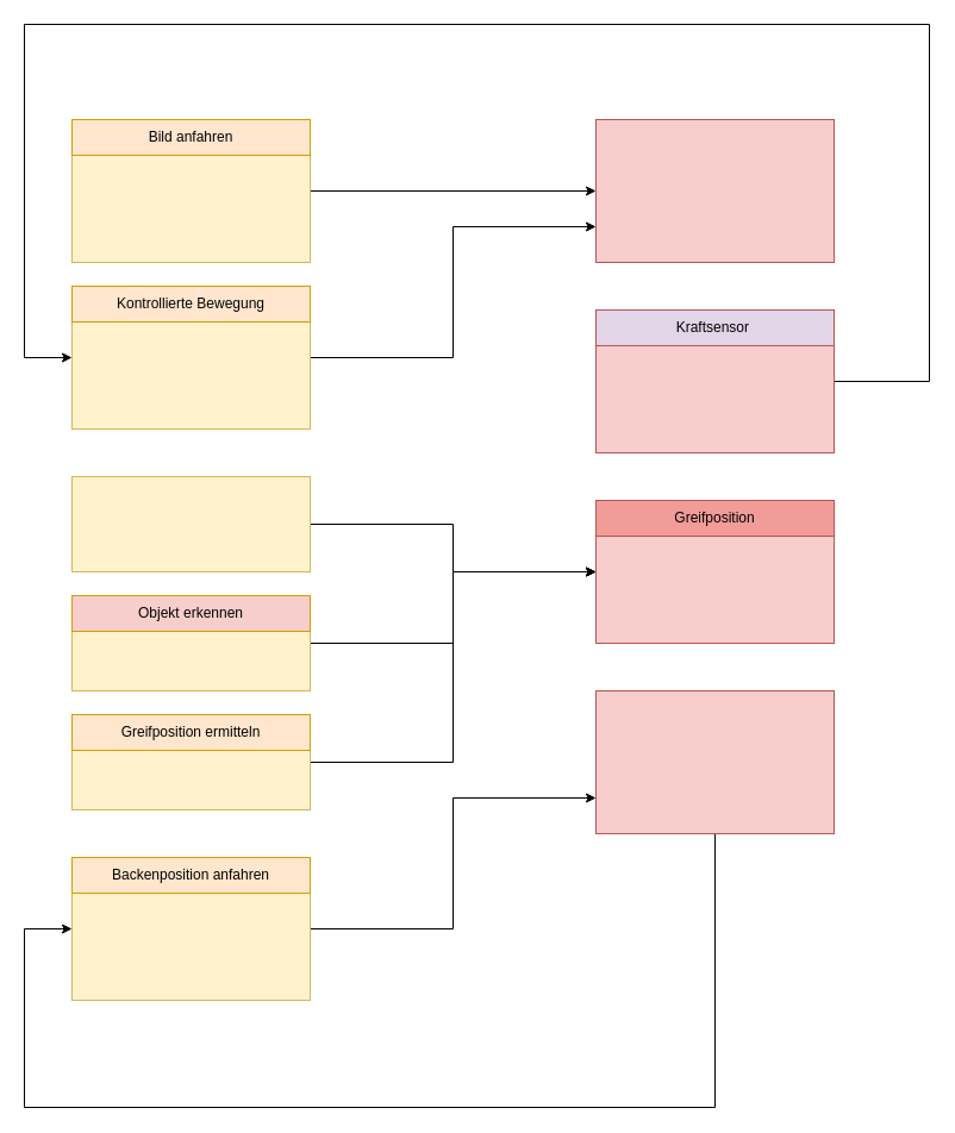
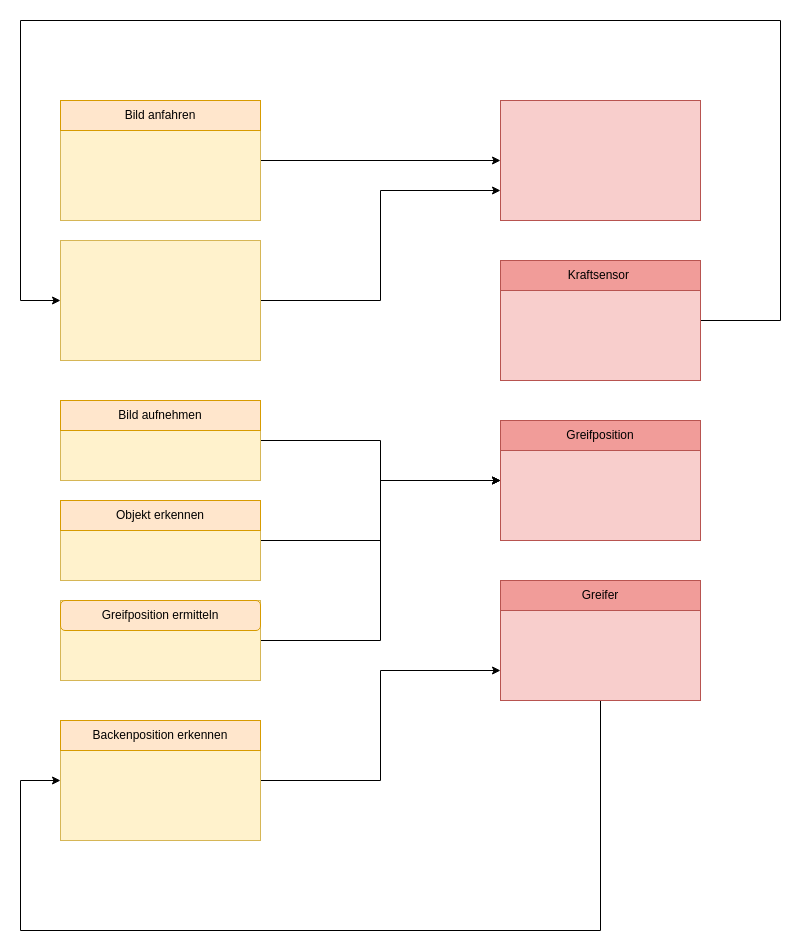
  <mxCell id="0" />
  <mxCell id="1" parent="0" />
  <mxCell id="2" style="edgeStyle=orthogonalEdgeStyle;rounded=0;orthogonalLoop=1;jettySize=auto;html=1;" edge="1" parent="1" source="3" target="20"><mxGeometry relative="1" as="geometry" /></mxCell>
  <mxCell id="3" value="" style="rounded=0;whiteSpace=wrap;html=1;fillColor=#fff2cc;strokeColor=#d6b656;" vertex="1" parent="1"><mxGeometry x="60" y="100" width="200" height="120" as="geometry" /></mxCell>
  <mxCell id="4" value="Bild anfahren" style="rounded=0;whiteSpace=wrap;html=1;fillColor=#ffe6cc;strokeColor=#d79b00;" vertex="1" parent="1"><mxGeometry x="60" y="100" width="200" height="30" as="geometry" /></mxCell>
  <mxCell id="5" style="edgeStyle=orthogonalEdgeStyle;rounded=0;orthogonalLoop=1;jettySize=auto;html=1;entryX=0;entryY=0.75;entryDx=0;entryDy=0;" edge="1" parent="1" source="6" target="20"><mxGeometry relative="1" as="geometry" /></mxCell>
  <mxCell id="6" value="" style="rounded=0;whiteSpace=wrap;html=1;fillColor=#fff2cc;strokeColor=#d6b656;" vertex="1" parent="1"><mxGeometry x="60" y="240" width="200" height="120" as="geometry" /></mxCell>
- <mxCell id="7" value="Kontrollierte Bewegung" style="rounded=0;whiteSpace=wrap;html=1;fillColor=#ffe6cc;strokeColor=#d79b00;" vertex="1" parent="1"><mxGeometry x="60" y="240" width="200" height="30" as="geometry" /></mxCell>
  <mxCell id="8" style="edgeStyle=orthogonalEdgeStyle;rounded=0;orthogonalLoop=1;jettySize=auto;html=1;entryX=0;entryY=0.5;entryDx=0;entryDy=0;" edge="1" parent="1" source="9" target="24"><mxGeometry relative="1" as="geometry" /></mxCell>
  <mxCell id="9" value="" style="rounded=0;whiteSpace=wrap;html=1;fillColor=#fff2cc;strokeColor=#d6b656;" vertex="1" parent="1"><mxGeometry x="60" y="400" width="200" height="80" as="geometry" /></mxCell>
+ <mxCell id="10" value="Bild aufnehmen" style="rounded=0;whiteSpace=wrap;html=1;fillColor=#ffe6cc;strokeColor=#d79b00;" vertex="1" parent="1"><mxGeometry x="60" y="400" width="200" height="30" as="geometry" /></mxCell>
  <mxCell id="11" style="edgeStyle=orthogonalEdgeStyle;rounded=0;orthogonalLoop=1;jettySize=auto;html=1;entryX=0;entryY=0.5;entryDx=0;entryDy=0;" edge="1" parent="1" source="12" target="24"><mxGeometry relative="1" as="geometry" /></mxCell>
  <mxCell id="12" value="" style="rounded=0;whiteSpace=wrap;html=1;fillColor=#fff2cc;strokeColor=#d6b656;" vertex="1" parent="1"><mxGeometry x="60" y="500" width="200" height="80" as="geometry" /></mxCell>
- <mxCell id="13" value="Objekt erkennen" style="rounded=0;whiteSpace=wrap;html=1;fillColor=#f8cecc;strokeColor=#d79b00;" vertex="1" parent="1"><mxGeometry x="60" y="500" width="200" height="30" as="geometry" /></mxCell>
+ <mxCell id="13" value="Objekt erkennen" style="rounded=0;whiteSpace=wrap;html=1;fillColor=#ffe6cc;strokeColor=#d79b00;" vertex="1" parent="1"><mxGeometry x="60" y="500" width="200" height="30" as="geometry" /></mxCell>
  <mxCell id="14" style="edgeStyle=orthogonalEdgeStyle;rounded=0;orthogonalLoop=1;jettySize=auto;html=1;entryX=0;entryY=0.5;entryDx=0;entryDy=0;" edge="1" parent="1" source="15" target="24"><mxGeometry relative="1" as="geometry" /></mxCell>
  <mxCell id="15" value="" style="rounded=0;whiteSpace=wrap;html=1;fillColor=#fff2cc;strokeColor=#d6b656;" vertex="1" parent="1"><mxGeometry x="60" y="600" width="200" height="80" as="geometry" /></mxCell>
- <mxCell id="16" value="Greifposition ermitteln" style="rounded=0;whiteSpace=wrap;html=1;fillColor=#ffe6cc;strokeColor=#d79b00;" vertex="1" parent="1"><mxGeometry x="60" y="600" width="200" height="30" as="geometry" /></mxCell>
+ <mxCell id="16" value="Greifposition ermitteln" style="whiteSpace=wrap;html=1;fillColor=#ffe6cc;strokeColor=#d79b00;rounded=1;" vertex="1" parent="1"><mxGeometry x="60" y="600" width="200" height="30" as="geometry" /></mxCell>
  <mxCell id="17" style="edgeStyle=orthogonalEdgeStyle;rounded=0;orthogonalLoop=1;jettySize=auto;html=1;entryX=0;entryY=0.75;entryDx=0;entryDy=0;" edge="1" parent="1" source="18" target="27"><mxGeometry relative="1" as="geometry" /></mxCell>
  <mxCell id="18" value="" style="rounded=0;whiteSpace=wrap;html=1;fillColor=#fff2cc;strokeColor=#d6b656;" vertex="1" parent="1"><mxGeometry x="60" y="720" width="200" height="120" as="geometry" /></mxCell>
- <mxCell id="19" value="Backenposition anfahren" style="rounded=0;whiteSpace=wrap;html=1;fillColor=#ffe6cc;strokeColor=#d79b00;" vertex="1" parent="1"><mxGeometry x="60" y="720" width="200" height="30" as="geometry" /></mxCell>
+ <mxCell id="19" value="Backenposition erkennen" style="rounded=0;whiteSpace=wrap;html=1;fillColor=#ffe6cc;strokeColor=#d79b00;" vertex="1" parent="1"><mxGeometry x="60" y="720" width="200" height="30" as="geometry" /></mxCell>
  <mxCell id="20" value="" style="rounded=0;whiteSpace=wrap;html=1;fillColor=#f8cecc;strokeColor=#b85450;" vertex="1" parent="1"><mxGeometry x="500" y="100" width="200" height="120" as="geometry" /></mxCell>
  <mxCell id="21" style="edgeStyle=orthogonalEdgeStyle;rounded=0;orthogonalLoop=1;jettySize=auto;html=1;entryX=0;entryY=0.5;entryDx=0;entryDy=0;" edge="1" parent="1" source="22" target="6"><mxGeometry relative="1" as="geometry"><Array as="points"><mxPoint x="780" y="320" /><mxPoint x="780" y="20" /><mxPoint x="20" y="20" /><mxPoint x="20" y="300" /></Array></mxGeometry></mxCell>
  <mxCell id="22" value="" style="rounded=0;whiteSpace=wrap;html=1;fillColor=#f8cecc;strokeColor=#b85450;" vertex="1" parent="1"><mxGeometry x="500" y="260" width="200" height="120" as="geometry" /></mxCell>
- <mxCell id="23" value="Kraftsensor&amp;nbsp;" style="rounded=0;whiteSpace=wrap;html=1;fillColor=#e1d5e7;strokeColor=#b85450;" vertex="1" parent="1"><mxGeometry x="500" y="260" width="200" height="30" as="geometry" /></mxCell>
+ <mxCell id="23" value="Kraftsensor&amp;nbsp;" style="rounded=0;whiteSpace=wrap;html=1;fillColor=#F19C99;strokeColor=#b85450;" vertex="1" parent="1"><mxGeometry x="500" y="260" width="200" height="30" as="geometry" /></mxCell>
  <mxCell id="24" value="" style="rounded=0;whiteSpace=wrap;html=1;fillColor=#f8cecc;strokeColor=#b85450;" vertex="1" parent="1"><mxGeometry x="500" y="420" width="200" height="120" as="geometry" /></mxCell>
  <mxCell id="25" value="Greifposition" style="rounded=0;whiteSpace=wrap;html=1;fillColor=#F19C99;strokeColor=#b85450;" vertex="1" parent="1"><mxGeometry x="500" y="420" width="200" height="30" as="geometry" /></mxCell>
  <mxCell id="26" style="edgeStyle=orthogonalEdgeStyle;rounded=0;orthogonalLoop=1;jettySize=auto;html=1;entryX=0;entryY=0.5;entryDx=0;entryDy=0;" edge="1" parent="1" source="27" target="18"><mxGeometry relative="1" as="geometry"><Array as="points"><mxPoint x="600" y="930" /><mxPoint x="20" y="930" /><mxPoint x="20" y="780" /></Array></mxGeometry></mxCell>
  <mxCell id="27" value="" style="rounded=0;whiteSpace=wrap;html=1;fillColor=#f8cecc;strokeColor=#b85450;" vertex="1" parent="1"><mxGeometry x="500" y="580" width="200" height="120" as="geometry" /></mxCell>
+ <mxCell id="28" value="Greifer" style="rounded=0;whiteSpace=wrap;html=1;fillColor=#F19C99;strokeColor=#b85450;" vertex="1" parent="1"><mxGeometry x="500" y="580" width="200" height="30" as="geometry" /></mxCell>
